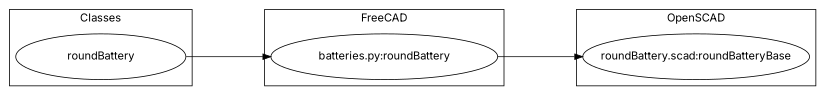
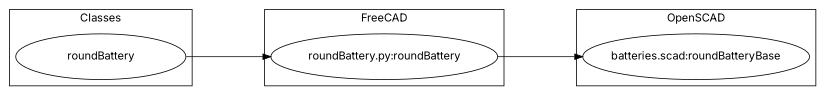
  digraph {
    fontname=Inter
    nodesep=0.5
    rankdir=LR
    ranksep=1.5
    splines=polyline
    node [fixedsize=true fontname=Inter]
    edge [fontname=Inter]
    roundBattery [height=0.8 width=3]
-   "batteries.py:roundBattery" [height=0.8 width=4]
-   "batteries.scad:roundBatteryBase" [height=0.8 width=4 label="roundBattery.scad:roundBatteryBase"]
+   "batteries.py:roundBattery" [height=0.8 width=4 label="roundBattery.py:roundBattery"]
+   "batteries.scad:roundBatteryBase" [height=0.8 width=4]
    subgraph cluster_1 {
      label=Classes
      roundBattery
    }
    subgraph cluster_2 {
      label=Standards
    }
    subgraph cluster_3 {
      label=FreeCAD
      "batteries.py:roundBattery"
    }
    subgraph cluster_4 {
      label=OpenSCAD
      "batteries.scad:roundBatteryBase"
    }
    roundBattery -> "batteries.py:roundBattery"
    "batteries.py:roundBattery" -> "batteries.scad:roundBatteryBase"
  }
